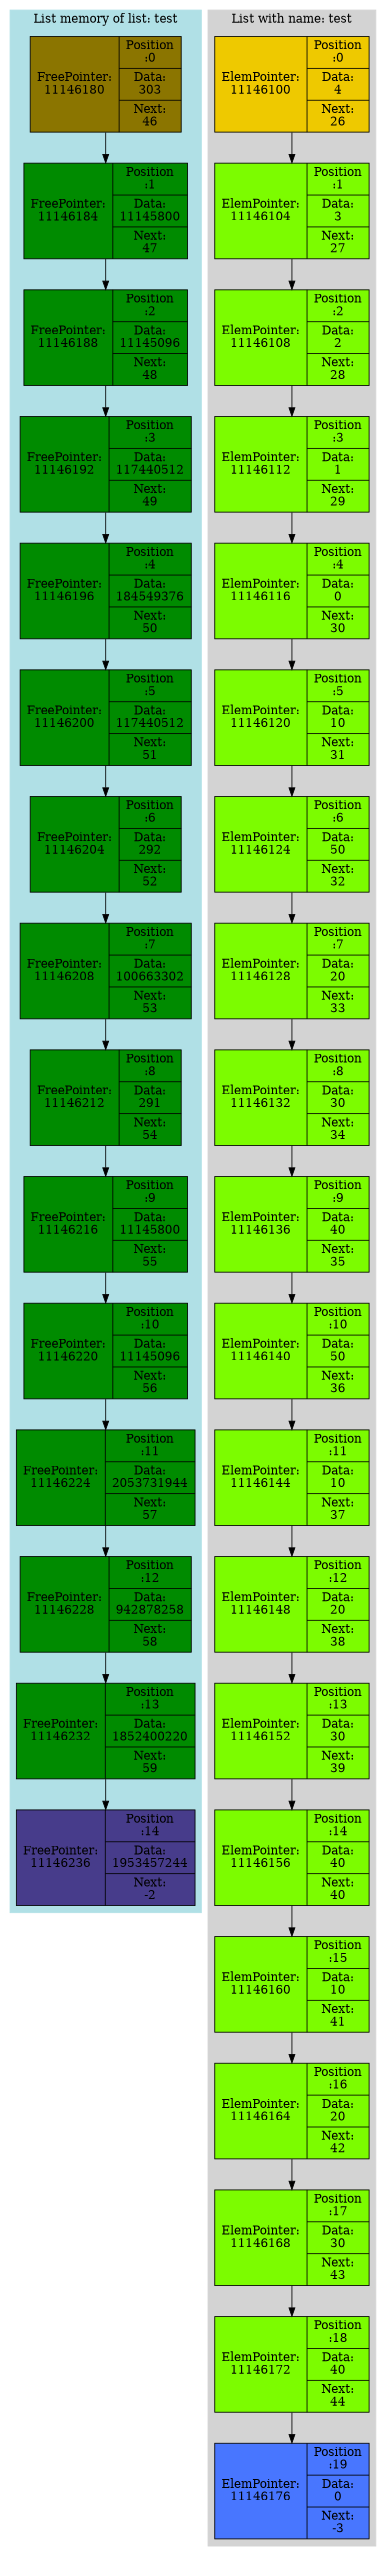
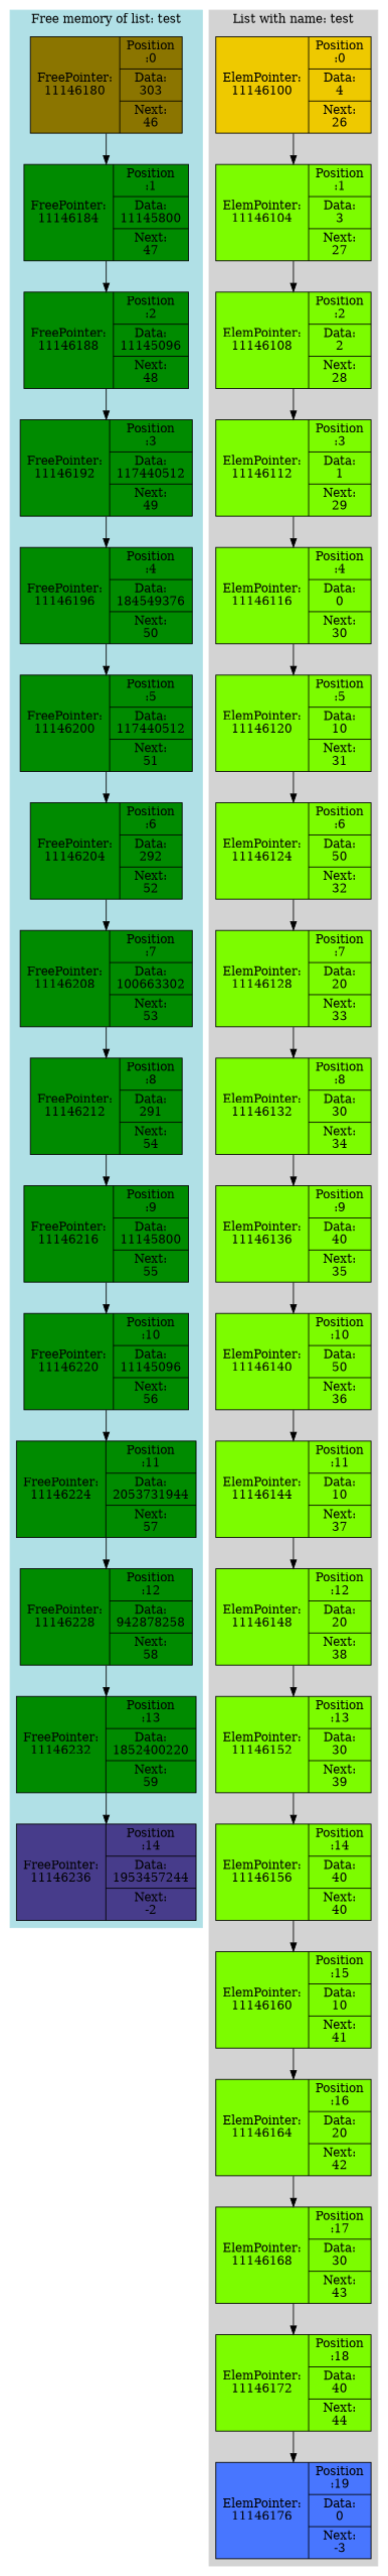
  digraph {
    rankdir=TB
    node [fillcolor=lawngreen shape=record style=filled]
    n1 [fillcolor=gold4 label="FreePointer:\n11146180 | {Position\n:0 | Data:\n303 | Next:\n46}"]
    n2 [fillcolor=green4 label="FreePointer:\n11146184 | {Position\n:1 | Data:\n11145800 | Next:\n47}"]
    n3 [fillcolor=green4 label="FreePointer:\n11146188 | {Position\n:2 | Data:\n11145096 | Next:\n48}"]
    n4 [fillcolor=green4 label="FreePointer:\n11146192 | {Position\n:3 | Data:\n117440512 | Next:\n49}"]
    n5 [fillcolor=green4 label="FreePointer:\n11146196 | {Position\n:4 | Data:\n184549376 | Next:\n50}"]
    n6 [fillcolor=green4 label="FreePointer:\n11146200 | {Position\n:5 | Data:\n117440512 | Next:\n51}"]
    n7 [fillcolor=green4 label="FreePointer:\n11146204 | {Position\n:6 | Data:\n292 | Next:\n52}"]
    n8 [fillcolor=green4 label="FreePointer:\n11146208 | {Position\n:7 | Data:\n100663302 | Next:\n53}"]
    n9 [fillcolor=green4 label="FreePointer:\n11146212 | {Position\n:8 | Data:\n291 | Next:\n54}"]
    n10 [fillcolor=green4 label="FreePointer:\n11146216 | {Position\n:9 | Data:\n11145800 | Next:\n55}"]
    n11 [fillcolor=green4 label="FreePointer:\n11146220 | {Position\n:10 | Data:\n11145096 | Next:\n56}"]
    n12 [fillcolor=green4 label="FreePointer:\n11146224 | {Position\n:11 | Data:\n2053731944 | Next:\n57}"]
    n13 [fillcolor=green4 label="FreePointer:\n11146228 | {Position\n:12 | Data:\n942878258 | Next:\n58}"]
    n14 [fillcolor=green4 label="FreePointer:\n11146232 | {Position\n:13 | Data:\n1852400220 | Next:\n59}"]
    n15 [fillcolor=slateblue4 label="FreePointer:\n11146236 | {Position\n:14 | Data:\n1953457244 | Next:\n-2}"]
    n16 [fillcolor=gold2 label="ElemPointer:\n11146100 | {Position\n:0 | Data:\n4 | Next:\n26}"]
    n17 [label="ElemPointer:\n11146104 | {Position\n:1 | Data:\n3 | Next:\n27}"]
    n18 [label="ElemPointer:\n11146108 | {Position\n:2 | Data:\n2 | Next:\n28}"]
    n19 [label="ElemPointer:\n11146112 | {Position\n:3 | Data:\n1 | Next:\n29}"]
    n20 [label="ElemPointer:\n11146116 | {Position\n:4 | Data:\n0 | Next:\n30}"]
    n21 [label="ElemPointer:\n11146120 | {Position\n:5 | Data:\n10 | Next:\n31}"]
    n22 [label="ElemPointer:\n11146124 | {Position\n:6 | Data:\n50 | Next:\n32}"]
    n23 [label="ElemPointer:\n11146128 | {Position\n:7 | Data:\n20 | Next:\n33}"]
    n24 [label="ElemPointer:\n11146132 | {Position\n:8 | Data:\n30 | Next:\n34}"]
    n25 [label="ElemPointer:\n11146136 | {Position\n:9 | Data:\n40 | Next:\n35}"]
    n26 [label="ElemPointer:\n11146140 | {Position\n:10 | Data:\n50 | Next:\n36}"]
    n27 [label="ElemPointer:\n11146144 | {Position\n:11 | Data:\n10 | Next:\n37}"]
    n28 [label="ElemPointer:\n11146148 | {Position\n:12 | Data:\n20 | Next:\n38}"]
    n29 [label="ElemPointer:\n11146152 | {Position\n:13 | Data:\n30 | Next:\n39}"]
    n30 [label="ElemPointer:\n11146156 | {Position\n:14 | Data:\n40 | Next:\n40}"]
    n31 [label="ElemPointer:\n11146160 | {Position\n:15 | Data:\n10 | Next:\n41}"]
    n32 [label="ElemPointer:\n11146164 | {Position\n:16 | Data:\n20 | Next:\n42}"]
    n33 [label="ElemPointer:\n11146168 | {Position\n:17 | Data:\n30 | Next:\n43}"]
    n34 [label="ElemPointer:\n11146172 | {Position\n:18 | Data:\n40 | Next:\n44}"]
    n35 [fillcolor=royalblue1 label="ElemPointer:\n11146176 | {Position\n:19 | Data:\n0 | Next:\n-3}"]
    subgraph cluster_1 {
      color=powderblue
-     label="List memory of list: test"
+     label="Free memory of list: test"
      style=filled
      n1
      n2
      n3
      n4
      n5
      n6
      n7
      n8
      n9
      n10
      n11
      n12
      n13
      n14
      n15
    }
    subgraph cluster_2 {
      color=lightgrey
      label="List with name: test"
      style=filled
      n16
      n17
      n18
      n19
      n20
      n21
      n22
      n23
      n24
      n25
      n26
      n27
      n28
      n29
      n30
      n31
      n32
      n33
      n34
      n35
    }
    n1 -> n2
    n2 -> n3
    n3 -> n4
    n4 -> n5
    n5 -> n6
    n6 -> n7
    n7 -> n8
    n8 -> n9
    n9 -> n10
    n10 -> n11
    n11 -> n12
    n12 -> n13
    n13 -> n14
    n14 -> n15
    n16 -> n17
    n17 -> n18
    n18 -> n19
    n19 -> n20
    n20 -> n21
    n21 -> n22
    n22 -> n23
    n23 -> n24
    n24 -> n25
    n25 -> n26
    n26 -> n27
    n27 -> n28
    n28 -> n29
    n29 -> n30
    n30 -> n31
    n31 -> n32
    n32 -> n33
    n33 -> n34
    n34 -> n35
  }
